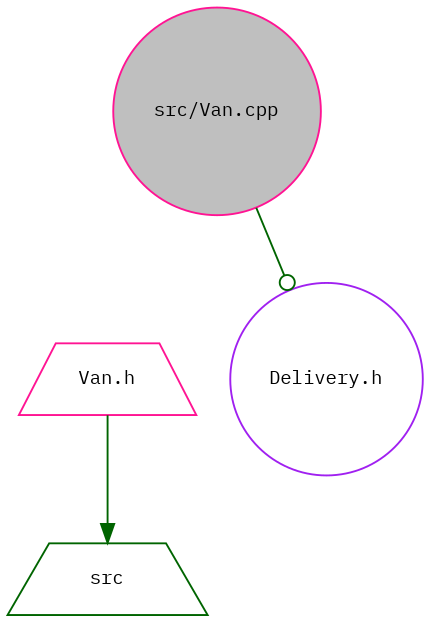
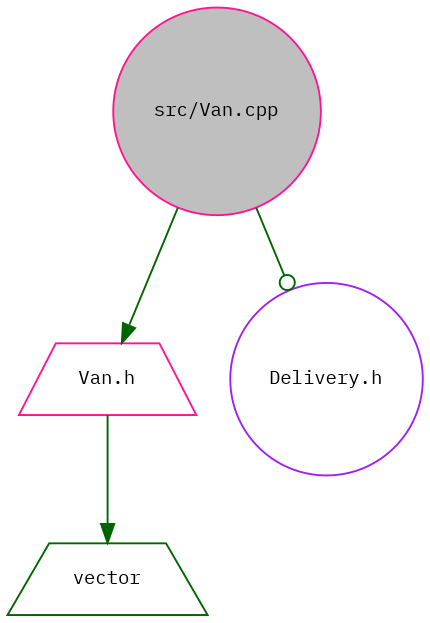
  digraph {
    fontname="IBM Plex Mono"
    node [color=deeppink fillcolor=white fontname="IBM Plex Mono" fontsize=10 shape=circle style=filled]
    edge [arrowhead=normal color=darkgreen fontname="IBM Plex Mono" fontsize=10 labelfontname=Helvetica labelfontsize=10 style=solid]
    n1 [fillcolor=grey75 fontcolor=black height=0.2 label="src/Van.cpp" width=0.4]
    n2 [height=0.2 label="Van.h" shape=trapezium width=0.4]
    n3 [color=purple height=0.2 label="Delivery.h" width=0.4]
-   n4 [color=darkgreen height=0.2 label=src shape=trapezium width=0.4]
+   n4 [color=darkgreen height=0.2 label=vector shape=trapezium width=0.4]
+   n1 -> n2
    n1 -> n3 [arrowhead=odot]
    n2 -> n4
  }
